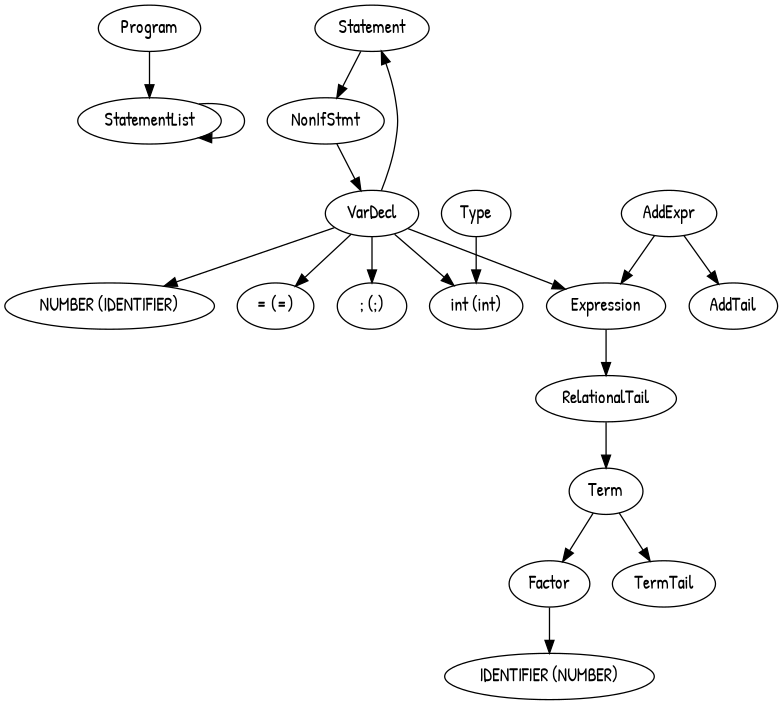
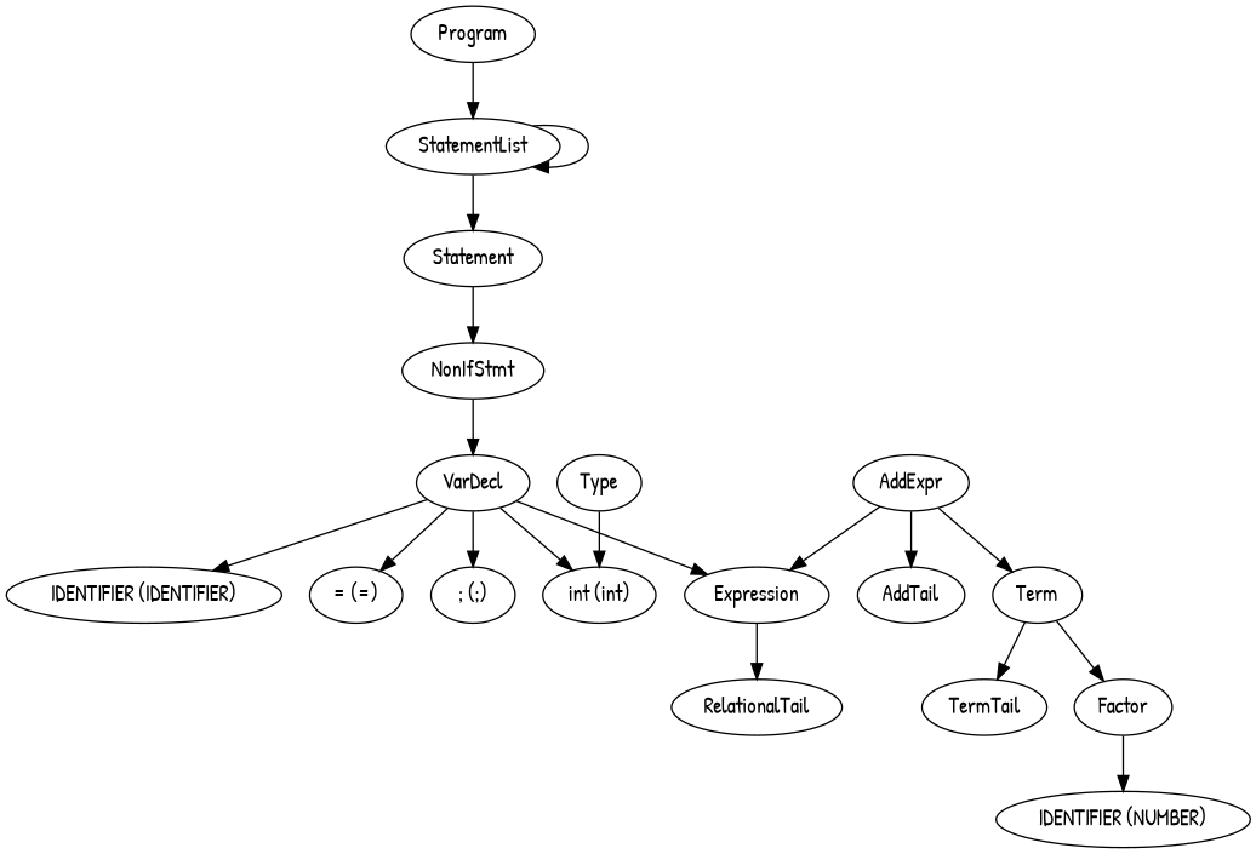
  digraph {
    fontname="Patrick Hand"
    node [fontname="Patrick Hand"]
    edge [fontname="Patrick Hand"]
    Program
    StatementList
    Statement
    NonIfStmt
    VarDecl
-   "IDENTIFIER (IDENTIFIER)" [label="NUMBER (IDENTIFIER)"]
+   "IDENTIFIER (IDENTIFIER)"
    "= (=)"
    Expression
    "; (;)"
    "int (int)"
    Type
    RelationalTail
    AddExpr
    Term
    AddTail
    Factor
    TermTail
    n18 [label="IDENTIFIER (NUMBER)"]
    Program -> StatementList
    StatementList -> StatementList
-   VarDecl -> Statement
+   StatementList -> Statement
    Statement -> NonIfStmt
    NonIfStmt -> VarDecl
    VarDecl -> "IDENTIFIER (IDENTIFIER)"
    VarDecl -> "= (=)"
    VarDecl -> Expression
    VarDecl -> "; (;)"
    VarDecl -> "int (int)"
    Expression -> RelationalTail
    Type -> "int (int)"
    AddExpr -> Expression
-   RelationalTail -> Term
+   AddExpr -> Term
    AddExpr -> AddTail
    Term -> Factor
    Term -> TermTail
    Factor -> n18
  }
